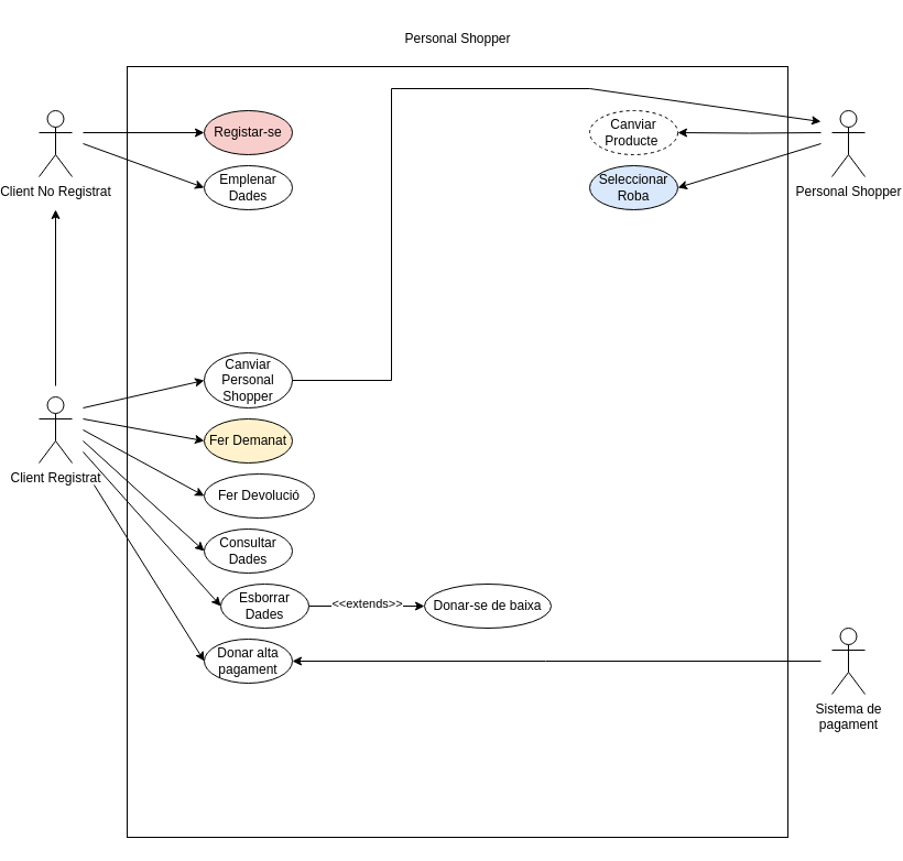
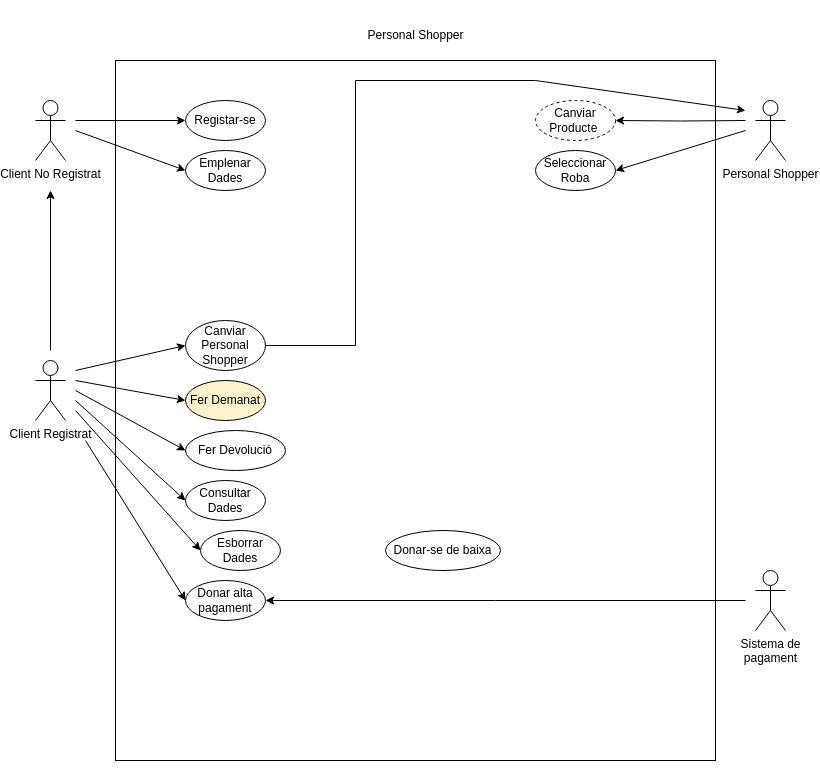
  <mxCell id="0" />
  <mxCell id="1" parent="0" />
  <mxCell id="2" value="" style="rounded=0;whiteSpace=wrap;html=1;" parent="1" vertex="1"><mxGeometry x="100" y="60" width="600" height="700" as="geometry" /></mxCell>
  <mxCell id="3" style="edgeStyle=orthogonalEdgeStyle;rounded=0;orthogonalLoop=1;jettySize=auto;html=1;" parent="1" edge="1"><mxGeometry relative="1" as="geometry"><mxPoint x="35" y="350" as="sourcePoint" /><mxPoint x="35" y="190" as="targetPoint" /></mxGeometry></mxCell>
  <mxCell id="4" value="Client Registrat" style="shape=umlActor;verticalLabelPosition=bottom;verticalAlign=top;html=1;outlineConnect=0;" parent="1" vertex="1"><mxGeometry x="20" y="360" width="30" height="60" as="geometry" /></mxCell>
  <mxCell id="5" value="Personal Shopper" style="text;html=1;align=center;verticalAlign=middle;resizable=0;points=[];autosize=1;strokeColor=none;fillColor=none;" parent="1" vertex="1"><mxGeometry x="340" y="20" width="120" height="30" as="geometry" /></mxCell>
  <mxCell id="6" value="Fer Demanat" style="ellipse;whiteSpace=wrap;html=1;fillColor=#fff2cc;" parent="1" vertex="1"><mxGeometry x="170" y="380" width="80" height="40" as="geometry" /></mxCell>
  <mxCell id="7" value="Sistema de &lt;br&gt;pagament" style="shape=umlActor;verticalLabelPosition=bottom;verticalAlign=top;html=1;outlineConnect=0;" parent="1" vertex="1"><mxGeometry x="740" y="570" width="30" height="60" as="geometry" /></mxCell>
  <mxCell id="8" style="edgeStyle=orthogonalEdgeStyle;rounded=0;orthogonalLoop=1;jettySize=auto;html=1;entryX=1;entryY=0.5;entryDx=0;entryDy=0;" parent="1" target="10" edge="1"><mxGeometry relative="1" as="geometry"><mxPoint x="730" y="120" as="sourcePoint" /></mxGeometry></mxCell>
  <mxCell id="9" value="Personal Shopper" style="shape=umlActor;verticalLabelPosition=bottom;verticalAlign=top;html=1;outlineConnect=0;" parent="1" vertex="1"><mxGeometry x="740" y="100" width="30" height="60" as="geometry" /></mxCell>
  <mxCell id="10" value="Canviar Producte&amp;nbsp;" style="ellipse;whiteSpace=wrap;html=1;dashed=1;" parent="1" vertex="1"><mxGeometry x="520" y="100" width="80" height="40" as="geometry" /></mxCell>
  <mxCell id="11" value="" style="endArrow=classic;html=1;rounded=0;entryX=1;entryY=0.5;entryDx=0;entryDy=0;" parent="1" edge="1"><mxGeometry width="50" height="50" relative="1" as="geometry"><mxPoint x="730" y="130" as="sourcePoint" /><mxPoint x="600" y="170" as="targetPoint" /><Array as="points" /></mxGeometry></mxCell>
  <mxCell id="12" value="Client No Registrat" style="shape=umlActor;verticalLabelPosition=bottom;verticalAlign=top;html=1;outlineConnect=0;" parent="1" vertex="1"><mxGeometry x="20" y="100" width="30" height="60" as="geometry" /></mxCell>
  <mxCell id="13" value="Fer Devolució" style="ellipse;whiteSpace=wrap;html=1;" parent="1" vertex="1"><mxGeometry x="170" y="430" width="100" height="40" as="geometry" /></mxCell>
  <mxCell id="14" value="Consultar Dades" style="ellipse;whiteSpace=wrap;html=1;" parent="1" vertex="1"><mxGeometry x="170" y="480" width="80" height="40" as="geometry" /></mxCell>
  <mxCell id="15" value="Canviar Personal Shopper" style="ellipse;whiteSpace=wrap;html=1;" parent="1" vertex="1"><mxGeometry x="170" y="320" width="80" height="50" as="geometry" /></mxCell>
  <mxCell id="16" value="Donar alta pagament" style="ellipse;whiteSpace=wrap;html=1;" parent="1" vertex="1"><mxGeometry x="170" y="580" width="80" height="40" as="geometry" /></mxCell>
  <mxCell id="17" value="" style="endArrow=classic;html=1;rounded=0;entryX=0;entryY=0.5;entryDx=0;entryDy=0;" parent="1" target="15" edge="1"><mxGeometry width="50" height="50" relative="1" as="geometry"><mxPoint x="60" y="370" as="sourcePoint" /><mxPoint x="430" y="420" as="targetPoint" /></mxGeometry></mxCell>
  <mxCell id="18" value="" style="endArrow=classic;html=1;rounded=0;entryX=0;entryY=0.5;entryDx=0;entryDy=0;" parent="1" target="6" edge="1"><mxGeometry width="50" height="50" relative="1" as="geometry"><mxPoint x="60" y="380" as="sourcePoint" /><mxPoint x="430" y="420" as="targetPoint" /></mxGeometry></mxCell>
  <mxCell id="19" value="" style="endArrow=classic;html=1;rounded=0;entryX=0;entryY=0.5;entryDx=0;entryDy=0;" parent="1" target="13" edge="1"><mxGeometry width="50" height="50" relative="1" as="geometry"><mxPoint x="60" y="390" as="sourcePoint" /><mxPoint x="195" y="410" as="targetPoint" /></mxGeometry></mxCell>
  <mxCell id="20" value="" style="endArrow=classic;html=1;rounded=0;entryX=0;entryY=0.5;entryDx=0;entryDy=0;" parent="1" target="14" edge="1"><mxGeometry width="50" height="50" relative="1" as="geometry"><mxPoint x="60" y="400" as="sourcePoint" /><mxPoint x="430" y="420" as="targetPoint" /></mxGeometry></mxCell>
  <mxCell id="21" value="" style="endArrow=classic;html=1;rounded=0;entryX=0;entryY=0.5;entryDx=0;entryDy=0;" parent="1" target="16" edge="1"><mxGeometry width="50" height="50" relative="1" as="geometry"><mxPoint x="70" y="440" as="sourcePoint" /><mxPoint x="430" y="420" as="targetPoint" /></mxGeometry></mxCell>
  <mxCell id="22" value="" style="endArrow=classic;html=1;rounded=0;entryX=1;entryY=0.5;entryDx=0;entryDy=0;" parent="1" target="16" edge="1"><mxGeometry width="50" height="50" relative="1" as="geometry"><mxPoint x="730" y="600" as="sourcePoint" /><mxPoint x="430" y="420" as="targetPoint" /><Array as="points"><mxPoint x="480" y="600" /></Array></mxGeometry></mxCell>
  <mxCell id="23" value="Donar-se de baixa" style="ellipse;whiteSpace=wrap;html=1;" parent="1" vertex="1"><mxGeometry x="370" y="530" width="115" height="40" as="geometry" /></mxCell>
  <mxCell id="24" value="Esborrar Dades" style="ellipse;whiteSpace=wrap;html=1;" parent="1" vertex="1"><mxGeometry x="185" y="530" width="80" height="40" as="geometry" /></mxCell>
  <mxCell id="25" value="" style="endArrow=classic;html=1;rounded=0;entryX=0;entryY=0.5;entryDx=0;entryDy=0;" parent="1" target="24" edge="1"><mxGeometry width="50" height="50" relative="1" as="geometry"><mxPoint x="60" y="410" as="sourcePoint" /><mxPoint x="195" y="510" as="targetPoint" /></mxGeometry></mxCell>
- <mxCell id="26" value="" style="endArrow=classic;html=1;rounded=0;exitX=1;exitY=0.5;exitDx=0;exitDy=0;entryX=0;entryY=0.5;entryDx=0;entryDy=0;" parent="1" source="24" target="23" edge="1"><mxGeometry width="50" height="50" relative="1" as="geometry"><mxPoint x="400" y="460" as="sourcePoint" /><mxPoint x="430" y="420" as="targetPoint" /></mxGeometry></mxCell>
- <mxCell id="27" value="&amp;lt;&amp;lt;extends&amp;gt;&amp;gt;" style="edgeLabel;html=1;align=center;verticalAlign=middle;resizable=0;points=[];" parent="26" vertex="1" connectable="0"><mxGeometry x="-0.009" y="3" relative="1" as="geometry"><mxPoint as="offset" /></mxGeometry></mxCell>
- <mxCell id="28" value="Registar-se" style="ellipse;whiteSpace=wrap;html=1;fillColor=#f8cecc;" parent="1" vertex="1"><mxGeometry x="170" y="100" width="80" height="40" as="geometry" /></mxCell>
+ <mxCell id="28" value="Registar-se" style="ellipse;whiteSpace=wrap;html=1;" parent="1" vertex="1"><mxGeometry x="170" y="100" width="80" height="40" as="geometry" /></mxCell>
  <mxCell id="29" value="" style="endArrow=classic;html=1;rounded=0;entryX=0;entryY=0.5;entryDx=0;entryDy=0;" parent="1" target="28" edge="1"><mxGeometry width="50" height="50" relative="1" as="geometry"><mxPoint x="60" y="120" as="sourcePoint" /><mxPoint x="430" y="420" as="targetPoint" /></mxGeometry></mxCell>
  <mxCell id="30" value="Emplenar Dades" style="ellipse;whiteSpace=wrap;html=1;" parent="1" vertex="1"><mxGeometry x="170" y="150" width="80" height="40" as="geometry" /></mxCell>
  <mxCell id="31" value="" style="endArrow=classic;html=1;rounded=0;entryX=0;entryY=0.5;entryDx=0;entryDy=0;" parent="1" target="30" edge="1"><mxGeometry width="50" height="50" relative="1" as="geometry"><mxPoint x="60" y="130" as="sourcePoint" /><mxPoint x="430" y="320" as="targetPoint" /></mxGeometry></mxCell>
  <mxCell id="32" value="" style="endArrow=classic;html=1;rounded=0;exitX=1;exitY=0.5;exitDx=0;exitDy=0;" edge="1" parent="1" source="15"><mxGeometry width="50" height="50" relative="1" as="geometry"><mxPoint x="730" y="150" as="sourcePoint" /><mxPoint x="730" y="110" as="targetPoint" /><Array as="points"><mxPoint x="340" y="345" /><mxPoint x="340" y="80" /><mxPoint x="520" y="80" /></Array></mxGeometry></mxCell>
- <mxCell id="33" value="Seleccionar Roba" style="ellipse;whiteSpace=wrap;html=1;fillColor=#dae8fc;" vertex="1" parent="1"><mxGeometry x="520" y="150" width="80" height="40" as="geometry" /></mxCell>
+ <mxCell id="33" value="Seleccionar Roba" style="ellipse;whiteSpace=wrap;html=1;" vertex="1" parent="1"><mxGeometry x="520" y="150" width="80" height="40" as="geometry" /></mxCell>
